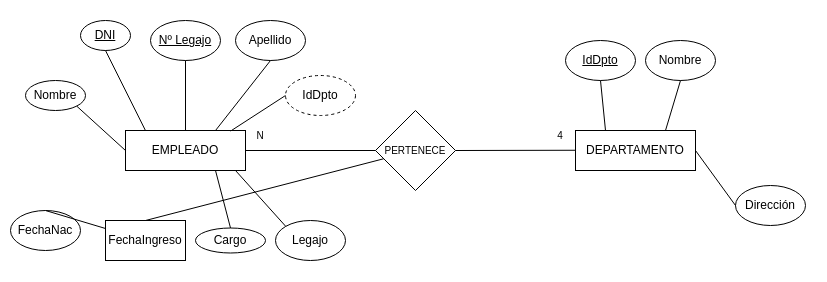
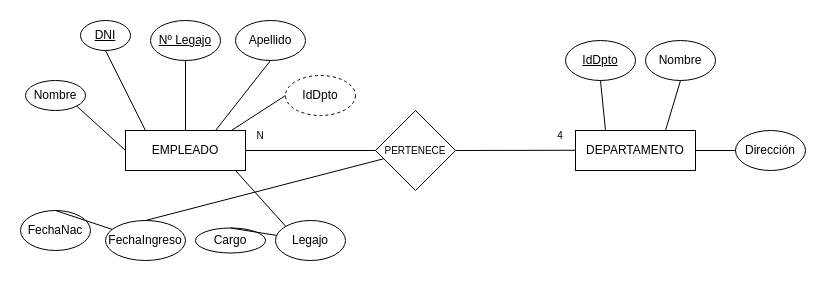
  <mxCell id="0" />
  <mxCell id="1" parent="0" />
  <mxCell id="2" value="EMPLEADO" style="rounded=0;whiteSpace=wrap;html=1;" parent="1" vertex="1"><mxGeometry x="125" y="130" width="120" height="40" as="geometry" /></mxCell>
  <mxCell id="3" value="&lt;u&gt;Nº Legajo&lt;/u&gt;" style="ellipse;whiteSpace=wrap;html=1;" parent="1" vertex="1"><mxGeometry x="150" y="20" width="70" height="40" as="geometry" /></mxCell>
  <mxCell id="4" value="Apellido" style="ellipse;whiteSpace=wrap;html=1;" parent="1" vertex="1"><mxGeometry x="235" y="20" width="70" height="40" as="geometry" /></mxCell>
  <mxCell id="5" value="&lt;u&gt;DNI&lt;/u&gt;" style="ellipse;whiteSpace=wrap;html=1;" parent="1" vertex="1"><mxGeometry x="80" y="20" width="50" height="30" as="geometry" /></mxCell>
  <mxCell id="6" value="" style="endArrow=none;html=1;rounded=0;exitX=0.5;exitY=1;exitDx=0;exitDy=0;entryX=0.75;entryY=0;entryDx=0;entryDy=0;" parent="1" source="4" target="2" edge="1"><mxGeometry width="50" height="50" relative="1" as="geometry"><mxPoint x="855" y="170" as="sourcePoint" /><mxPoint x="905" y="120" as="targetPoint" /></mxGeometry></mxCell>
  <mxCell id="7" value="" style="endArrow=none;html=1;rounded=0;exitX=0.5;exitY=1;exitDx=0;exitDy=0;entryX=0.5;entryY=0;entryDx=0;entryDy=0;" parent="1" source="3" target="2" edge="1"><mxGeometry width="50" height="50" relative="1" as="geometry"><mxPoint x="855" y="170" as="sourcePoint" /><mxPoint x="905" y="120" as="targetPoint" /></mxGeometry></mxCell>
  <mxCell id="8" value="" style="endArrow=none;html=1;rounded=0;exitX=0.5;exitY=1;exitDx=0;exitDy=0;entryX=0.167;entryY=0.004;entryDx=0;entryDy=0;entryPerimeter=0;" parent="1" source="5" target="2" edge="1"><mxGeometry width="50" height="50" relative="1" as="geometry"><mxPoint x="855" y="170" as="sourcePoint" /><mxPoint x="905" y="120" as="targetPoint" /></mxGeometry></mxCell>
  <mxCell id="9" value="Nombre" style="ellipse;whiteSpace=wrap;html=1;" vertex="1" parent="1"><mxGeometry x="25" y="80" width="60" height="30" as="geometry" /></mxCell>
- <mxCell id="10" value="FechaNac" style="ellipse;whiteSpace=wrap;html=1;" vertex="1" parent="1"><mxGeometry x="10" y="210" width="70" height="40" as="geometry" /></mxCell>
- <mxCell id="11" value="FechaIngreso" style="whiteSpace=wrap;html=1;rounded=0;" vertex="1" parent="1"><mxGeometry x="105" y="220" width="80" height="40" as="geometry" /></mxCell>
+ <mxCell id="10" value="FechaNac" style="ellipse;whiteSpace=wrap;html=1;" vertex="1" parent="1"><mxGeometry x="20" y="210" width="70" height="40" as="geometry" /></mxCell>
+ <mxCell id="11" value="FechaIngreso" style="ellipse;whiteSpace=wrap;html=1;" vertex="1" parent="1"><mxGeometry x="105" y="220" width="80" height="40" as="geometry" /></mxCell>
  <mxCell id="12" value="Cargo" style="ellipse;whiteSpace=wrap;html=1;" vertex="1" parent="1"><mxGeometry x="195" y="227.5" width="70" height="25" as="geometry" /></mxCell>
  <mxCell id="13" value="Legajo" style="ellipse;whiteSpace=wrap;html=1;" vertex="1" parent="1"><mxGeometry x="275" y="220" width="70" height="40" as="geometry" /></mxCell>
  <mxCell id="14" value="" style="endArrow=none;html=1;rounded=0;exitX=1;exitY=1;exitDx=0;exitDy=0;entryX=0;entryY=0.5;entryDx=0;entryDy=0;" edge="1" parent="1" source="9" target="2"><mxGeometry width="50" height="50" relative="1" as="geometry"><mxPoint x="135" y="150" as="sourcePoint" /><mxPoint x="185" y="100" as="targetPoint" /></mxGeometry></mxCell>
  <mxCell id="15" value="" style="endArrow=none;html=1;rounded=0;exitX=0.5;exitY=0;exitDx=0;exitDy=0;" edge="1" parent="1" source="10" target="11"><mxGeometry width="50" height="50" relative="1" as="geometry"><mxPoint x="95" y="250" as="sourcePoint" /><mxPoint x="145" y="200" as="targetPoint" /></mxGeometry></mxCell>
  <mxCell id="16" value="" style="endArrow=none;html=1;rounded=0;exitX=0.5;exitY=0;exitDx=0;exitDy=0;" edge="1" parent="1" source="11" target="20"><mxGeometry width="50" height="50" relative="1" as="geometry"><mxPoint x="95" y="250" as="sourcePoint" /><mxPoint x="145" y="200" as="targetPoint" /></mxGeometry></mxCell>
- <mxCell id="17" value="" style="endArrow=none;html=1;rounded=0;entryX=0.75;entryY=1;entryDx=0;entryDy=0;exitX=0.5;exitY=0;exitDx=0;exitDy=0;" edge="1" parent="1" source="12" target="2"><mxGeometry width="50" height="50" relative="1" as="geometry"><mxPoint x="185" y="230" as="sourcePoint" /><mxPoint x="235" y="180" as="targetPoint" /></mxGeometry></mxCell>
+ <mxCell id="17" value="" style="endArrow=none;html=1;rounded=0;exitX=0.5;exitY=0;exitDx=0;exitDy=0;" edge="1" parent="1" source="12" target="13"><mxGeometry width="50" height="50" relative="1" as="geometry"><mxPoint x="185" y="230" as="sourcePoint" /><mxPoint x="235" y="180" as="targetPoint" /></mxGeometry></mxCell>
  <mxCell id="18" value="" style="endArrow=none;html=1;rounded=0;exitX=0;exitY=0;exitDx=0;exitDy=0;" edge="1" parent="1" source="13"><mxGeometry width="50" height="50" relative="1" as="geometry"><mxPoint x="185" y="210" as="sourcePoint" /><mxPoint x="235" y="170" as="targetPoint" /></mxGeometry></mxCell>
  <mxCell id="19" value="DEPARTAMENTO" style="rounded=0;whiteSpace=wrap;html=1;" vertex="1" parent="1"><mxGeometry x="575" y="130" width="120" height="40" as="geometry" /></mxCell>
  <mxCell id="20" value="&lt;font style=&quot;font-size: 10px&quot;&gt;PERTENECE&lt;/font&gt;" style="rhombus;whiteSpace=wrap;html=1;" vertex="1" parent="1"><mxGeometry x="375" y="110" width="80" height="80" as="geometry" /></mxCell>
  <mxCell id="21" value="" style="endArrow=none;html=1;rounded=0;exitX=1;exitY=0.5;exitDx=0;exitDy=0;entryX=0;entryY=0.5;entryDx=0;entryDy=0;" edge="1" parent="1" source="2" target="20"><mxGeometry width="50" height="50" relative="1" as="geometry"><mxPoint x="355" y="190" as="sourcePoint" /><mxPoint x="405" y="140" as="targetPoint" /></mxGeometry></mxCell>
  <mxCell id="22" value="" style="endArrow=none;html=1;rounded=0;entryX=0;entryY=0.5;entryDx=0;entryDy=0;exitX=1;exitY=0.5;exitDx=0;exitDy=0;" edge="1" parent="1" source="20"><mxGeometry width="50" height="50" relative="1" as="geometry"><mxPoint x="465" y="150" as="sourcePoint" /><mxPoint x="575" y="149.75" as="targetPoint" /></mxGeometry></mxCell>
  <mxCell id="23" value="4" style="text;html=1;strokeColor=none;fillColor=none;align=center;verticalAlign=middle;whiteSpace=wrap;rounded=0;fontSize=10;" vertex="1" parent="1"><mxGeometry x="545" y="120" width="30" height="30" as="geometry" /></mxCell>
  <mxCell id="24" value="N" style="text;html=1;strokeColor=none;fillColor=none;align=center;verticalAlign=middle;whiteSpace=wrap;rounded=0;fontSize=10;" vertex="1" parent="1"><mxGeometry x="245" y="120" width="30" height="30" as="geometry" /></mxCell>
  <mxCell id="25" value="&lt;u&gt;IdDpto&lt;/u&gt;" style="ellipse;whiteSpace=wrap;html=1;" vertex="1" parent="1"><mxGeometry x="565" y="40" width="70" height="40" as="geometry" /></mxCell>
  <mxCell id="26" value="Nombre" style="ellipse;whiteSpace=wrap;html=1;" vertex="1" parent="1"><mxGeometry x="645" y="40" width="70" height="40" as="geometry" /></mxCell>
- <mxCell id="27" value="Dirección" style="ellipse;whiteSpace=wrap;html=1;" vertex="1" parent="1"><mxGeometry x="735" y="185" width="70" height="40" as="geometry" /></mxCell>
+ <mxCell id="27" value="Dirección" style="ellipse;whiteSpace=wrap;html=1;" vertex="1" parent="1"><mxGeometry x="735" y="130" width="70" height="40" as="geometry" /></mxCell>
  <mxCell id="28" value="" style="endArrow=none;html=1;rounded=0;fontSize=10;entryX=0.5;entryY=1;entryDx=0;entryDy=0;exitX=0.25;exitY=0;exitDx=0;exitDy=0;" edge="1" parent="1" source="19" target="25"><mxGeometry width="50" height="50" relative="1" as="geometry"><mxPoint x="475" y="170" as="sourcePoint" /><mxPoint x="525" y="120" as="targetPoint" /></mxGeometry></mxCell>
  <mxCell id="29" value="" style="endArrow=none;html=1;rounded=0;fontSize=10;entryX=0.5;entryY=1;entryDx=0;entryDy=0;exitX=0.75;exitY=0;exitDx=0;exitDy=0;" edge="1" parent="1" source="19" target="26"><mxGeometry width="50" height="50" relative="1" as="geometry"><mxPoint x="475" y="170" as="sourcePoint" /><mxPoint x="525" y="120" as="targetPoint" /></mxGeometry></mxCell>
  <mxCell id="30" value="" style="endArrow=none;html=1;rounded=0;fontSize=10;entryX=0;entryY=0.5;entryDx=0;entryDy=0;exitX=1;exitY=0.5;exitDx=0;exitDy=0;" edge="1" parent="1" source="19" target="27"><mxGeometry width="50" height="50" relative="1" as="geometry"><mxPoint x="475" y="170" as="sourcePoint" /><mxPoint x="525" y="120" as="targetPoint" /></mxGeometry></mxCell>
  <mxCell id="31" value="IdDpto" style="ellipse;whiteSpace=wrap;html=1;dashed=1;" vertex="1" parent="1"><mxGeometry x="285" y="75" width="70" height="40" as="geometry" /></mxCell>
  <mxCell id="32" value="" style="endArrow=none;html=1;rounded=0;fontSize=10;entryX=0;entryY=0.5;entryDx=0;entryDy=0;exitX=0.876;exitY=0.014;exitDx=0;exitDy=0;exitPerimeter=0;" edge="1" parent="1" source="2" target="31"><mxGeometry width="50" height="50" relative="1" as="geometry"><mxPoint x="285" y="160" as="sourcePoint" /><mxPoint x="335" y="110" as="targetPoint" /></mxGeometry></mxCell>
